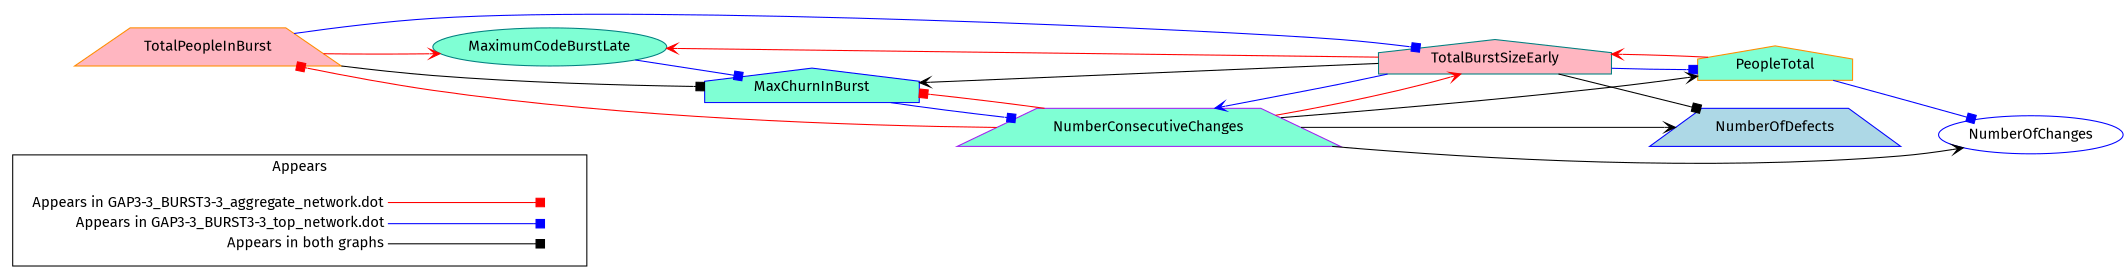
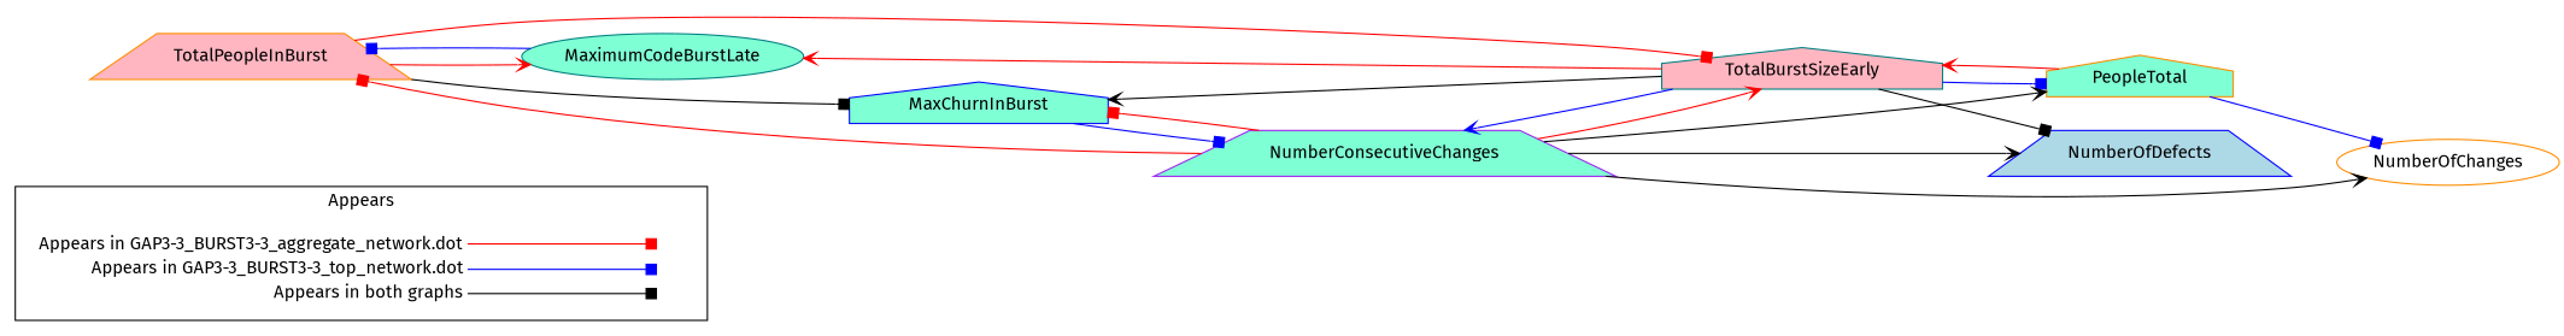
  digraph {
    fontname="Fira Sans"
    rankdir=LR
    node [fontname="Fira Sans" shape=trapezium color=darkorange fillcolor=aquamarine style=filled]
    edge [arrowhead=box color=red fontname="Fira Sans"]
    n1 [label=<<table border="0" cellpadding="2" cellspacing="0" cellborder="0">       <tr><td align="right" port="i1">Appears in GAP3-3_BURST3-3_aggregate_network.dot</td></tr>       <tr><td align="right" port="i2">Appears in GAP3-3_BURST3-3_top_network.dot</td></tr>       <tr><td align="right" port="i3">Appears in both graphs</td></tr>       </table>> shape=plaintext color="" fillcolor="" style=""]
    n2 [label=<<table border="0" cellpadding="2" cellspacing="0" cellborder="0">       <tr><td port="i1">&nbsp;</td></tr>       <tr><td port="i2">&nbsp;</td></tr>       <tr><td port="i3">&nbsp;</td></tr>       </table>> shape=plaintext color="" fillcolor="" style=""]
    TotalPeopleInBurst [fillcolor=lightpink]
    MaximumCodeBurstLate [color=teal shape=ellipse]
    TotalBurstSizeEarly [color=teal fillcolor=lightpink shape=house]
    MaxChurnInBurst [color=blue shape=house]
    NumberConsecutiveChanges [color=purple]
    PeopleTotal [shape=house]
    NumberOfDefects [color=blue fillcolor=lightblue]
-   NumberOfChanges [color=blue fillcolor=white shape=ellipse]
+   NumberOfChanges [fillcolor=white shape=ellipse]
    subgraph cluster_1 {
      label=Appears
      n1
      n2
    }
    n1 -> n2 [headport="i1:w" tailport="i1:e"]
    n1 -> n2 [color=blue headport="i2:w" tailport="i2:e"]
    n1 -> n2 [color=black headport="i3:w" tailport="i3:e"]
    TotalPeopleInBurst -> MaximumCodeBurstLate [arrowhead=vee]
-   TotalPeopleInBurst -> TotalBurstSizeEarly [color=blue]
+   TotalPeopleInBurst -> TotalBurstSizeEarly
    TotalPeopleInBurst -> MaxChurnInBurst [color=black]
-   MaximumCodeBurstLate -> MaxChurnInBurst [color=blue]
+   MaximumCodeBurstLate -> TotalPeopleInBurst [color=blue]
    TotalBurstSizeEarly -> MaximumCodeBurstLate [arrowhead=vee]
    TotalBurstSizeEarly -> MaxChurnInBurst [arrowhead=vee color=black]
    TotalBurstSizeEarly -> NumberConsecutiveChanges [arrowhead=vee color=blue]
    TotalBurstSizeEarly -> PeopleTotal [color=blue]
    TotalBurstSizeEarly -> NumberOfDefects [color=black]
    MaxChurnInBurst -> NumberConsecutiveChanges [color=blue]
    NumberConsecutiveChanges -> TotalPeopleInBurst
    NumberConsecutiveChanges -> TotalBurstSizeEarly [arrowhead=vee]
    NumberConsecutiveChanges -> MaxChurnInBurst
    NumberConsecutiveChanges -> PeopleTotal [arrowhead=vee color=black]
    NumberConsecutiveChanges -> NumberOfDefects [arrowhead=vee color=black]
    NumberConsecutiveChanges -> NumberOfChanges [arrowhead=vee color=black]
    PeopleTotal -> TotalBurstSizeEarly [arrowhead=vee]
    PeopleTotal -> NumberOfChanges [color=blue]
  }
